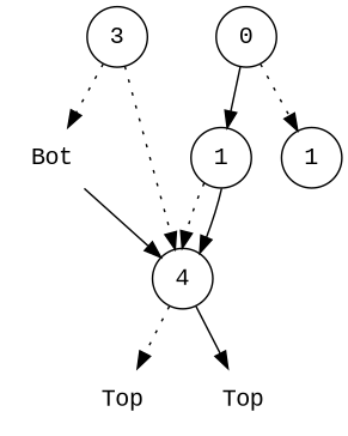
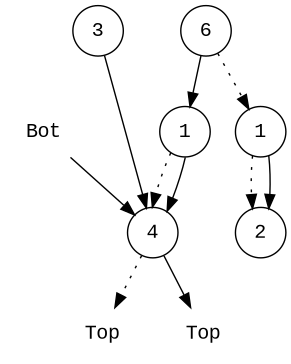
  digraph {
    fontname="Liberation Mono"
    node [fontname="Liberation Mono" shape=circle]
    edge [fontname="Liberation Mono"]
    n1 [label=Bot shape=none]
    n2 [label=4]
    n3 [label=Top shape=none]
    n4 [label=Top shape=none]
    n5 [label=3]
+   n6 [label=2]
    n7 [label=1]
    n8 [label=1]
-   n9 [label=0]
+   n9 [label=6]
    n1 -> n2
    n2 -> n3 [style=dotted]
    n2 -> n4
-   n5 -> n1 [style=dotted]
-   n5 -> n2 [style=dotted]
+   n5 -> n2
+   n7 -> n6 [style=dotted]
+   n7 -> n6
    n8 -> n2 [style=dotted]
    n8 -> n2
    n9 -> n7 [style=dotted]
    n9 -> n8
  }
